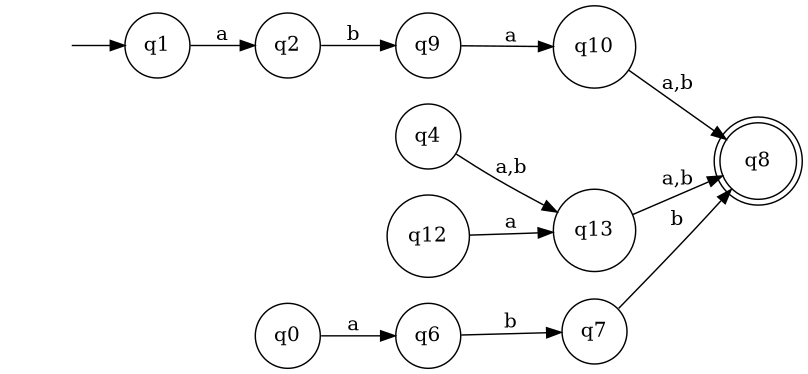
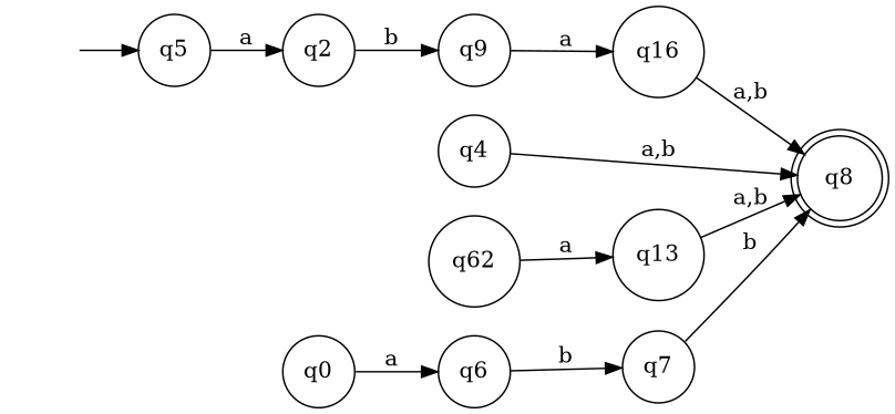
  digraph {
    rankdir=LR
    node [shape=circle]
    q0 [style=invis]
-   q1
+   q1 [label=q5]
    q2
    q8 [shape=doublecircle]
    q9
-   q10
+   q10 [label=q16]
    q4
    n8 [label=q0]
    q6
-   q12
+   q12 [label=q62]
    q13
    q7
    q0 -> q1
    q1 -> q2 [label=a]
    q2 -> q9 [label=b]
    q9 -> q10 [label=a]
    q10 -> q8 [label="a,b"]
-   q4 -> q13 [label="a,b"]
+   q4 -> q8 [label="a,b"]
    n8 -> q6 [label=a]
    q6 -> q7 [label=b]
    q12 -> q13 [label=a]
    q13 -> q8 [label="a,b"]
    q7 -> q8 [label=b]
  }
